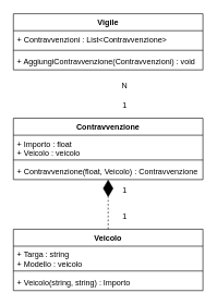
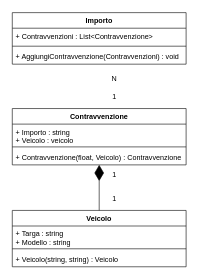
  <mxCell id="0" />
  <mxCell id="1" parent="0" />
- <mxCell id="2" value="Vigile" style="swimlane;fontStyle=1;align=center;verticalAlign=top;childLayout=stackLayout;horizontal=1;startSize=26;horizontalStack=0;resizeParent=1;resizeParentMax=0;resizeLast=0;collapsible=1;marginBottom=0;" vertex="1" parent="1"><mxGeometry x="20" y="20" width="290" height="86" as="geometry" /></mxCell>
+ <mxCell id="2" value="Importo" style="swimlane;fontStyle=1;align=center;verticalAlign=top;childLayout=stackLayout;horizontal=1;startSize=26;horizontalStack=0;resizeParent=1;resizeParentMax=0;resizeLast=0;collapsible=1;marginBottom=0;" vertex="1" parent="1"><mxGeometry x="20" y="20" width="290" height="86" as="geometry" /></mxCell>
  <mxCell id="3" value="+ Contravvenzioni : List&lt;Contravvenzione&gt;" style="text;strokeColor=none;fillColor=none;align=left;verticalAlign=top;spacingLeft=4;spacingRight=4;overflow=hidden;rotatable=0;points=[[0,0.5],[1,0.5]];portConstraint=eastwest;" vertex="1" parent="2"><mxGeometry y="26" width="290" height="26" as="geometry" /></mxCell>
  <mxCell id="4" value="" style="line;strokeWidth=1;fillColor=none;align=left;verticalAlign=middle;spacingTop=-1;spacingLeft=3;spacingRight=3;rotatable=0;labelPosition=right;points=[];portConstraint=eastwest;" vertex="1" parent="2"><mxGeometry y="52" width="290" height="8" as="geometry" /></mxCell>
  <mxCell id="5" value="+ AggiungiContravvenzione(Contravvenzioni) : void" style="text;strokeColor=none;fillColor=none;align=left;verticalAlign=top;spacingLeft=4;spacingRight=4;overflow=hidden;rotatable=0;points=[[0,0.5],[1,0.5]];portConstraint=eastwest;" vertex="1" parent="2"><mxGeometry y="60" width="290" height="26" as="geometry" /></mxCell>
  <mxCell id="6" value="Contravvenzione" style="swimlane;fontStyle=1;align=center;verticalAlign=top;childLayout=stackLayout;horizontal=1;startSize=26;horizontalStack=0;resizeParent=1;resizeParentMax=0;resizeLast=0;collapsible=1;marginBottom=0;" vertex="1" parent="1"><mxGeometry x="20" y="180" width="290" height="94" as="geometry" /></mxCell>
- <mxCell id="7" value="+ Importo : float&#10;+ Veicolo : veicolo" style="text;strokeColor=none;fillColor=none;align=left;verticalAlign=top;spacingLeft=4;spacingRight=4;overflow=hidden;rotatable=0;points=[[0,0.5],[1,0.5]];portConstraint=eastwest;" vertex="1" parent="6"><mxGeometry y="26" width="290" height="34" as="geometry" /></mxCell>
+ <mxCell id="7" value="+ Importo : string&#10;+ Veicolo : veicolo" style="text;strokeColor=none;fillColor=none;align=left;verticalAlign=top;spacingLeft=4;spacingRight=4;overflow=hidden;rotatable=0;points=[[0,0.5],[1,0.5]];portConstraint=eastwest;" vertex="1" parent="6"><mxGeometry y="26" width="290" height="34" as="geometry" /></mxCell>
  <mxCell id="8" value="" style="line;strokeWidth=1;fillColor=none;align=left;verticalAlign=middle;spacingTop=-1;spacingLeft=3;spacingRight=3;rotatable=0;labelPosition=right;points=[];portConstraint=eastwest;" vertex="1" parent="6"><mxGeometry y="60" width="290" height="8" as="geometry" /></mxCell>
  <mxCell id="9" value="+ Contravvenzione(float, Veicolo) : Contravvenzione&#10;" style="text;strokeColor=none;fillColor=none;align=left;verticalAlign=top;spacingLeft=4;spacingRight=4;overflow=hidden;rotatable=0;points=[[0,0.5],[1,0.5]];portConstraint=eastwest;" vertex="1" parent="6"><mxGeometry y="68" width="290" height="26" as="geometry" /></mxCell>
  <mxCell id="10" value="Veicolo" style="swimlane;fontStyle=1;align=center;verticalAlign=top;childLayout=stackLayout;horizontal=1;startSize=26;horizontalStack=0;resizeParent=1;resizeParentMax=0;resizeLast=0;collapsible=1;marginBottom=0;" vertex="1" parent="1"><mxGeometry x="20" y="350" width="290" height="94" as="geometry" /></mxCell>
- <mxCell id="11" value="+ Targa : string&#10;+ Modello : veicolo" style="text;strokeColor=none;fillColor=none;align=left;verticalAlign=top;spacingLeft=4;spacingRight=4;overflow=hidden;rotatable=0;points=[[0,0.5],[1,0.5]];portConstraint=eastwest;" vertex="1" parent="10"><mxGeometry y="26" width="290" height="34" as="geometry" /></mxCell>
+ <mxCell id="11" value="+ Targa : string&#10;+ Modello : string" style="text;strokeColor=none;fillColor=none;align=left;verticalAlign=top;spacingLeft=4;spacingRight=4;overflow=hidden;rotatable=0;points=[[0,0.5],[1,0.5]];portConstraint=eastwest;" vertex="1" parent="10"><mxGeometry y="26" width="290" height="34" as="geometry" /></mxCell>
  <mxCell id="12" value="" style="line;strokeWidth=1;fillColor=none;align=left;verticalAlign=middle;spacingTop=-1;spacingLeft=3;spacingRight=3;rotatable=0;labelPosition=right;points=[];portConstraint=eastwest;" vertex="1" parent="10"><mxGeometry y="60" width="290" height="8" as="geometry" /></mxCell>
- <mxCell id="13" value="+ Veicolo(string, string) : Importo" style="text;strokeColor=none;fillColor=none;align=left;verticalAlign=top;spacingLeft=4;spacingRight=4;overflow=hidden;rotatable=0;points=[[0,0.5],[1,0.5]];portConstraint=eastwest;" vertex="1" parent="10"><mxGeometry y="68" width="290" height="26" as="geometry" /></mxCell>
- <mxCell id="14" value="" style="endArrow=diamondThin;endFill=1;endSize=24;html=1;dashed=1;" edge="1" parent="1" source="10" target="6"><mxGeometry width="160" relative="1" as="geometry"><mxPoint x="-10" y="600" as="sourcePoint" /><mxPoint x="150" y="600" as="targetPoint" /></mxGeometry></mxCell>
+ <mxCell id="13" value="+ Veicolo(string, string) : Veicolo" style="text;strokeColor=none;fillColor=none;align=left;verticalAlign=top;spacingLeft=4;spacingRight=4;overflow=hidden;rotatable=0;points=[[0,0.5],[1,0.5]];portConstraint=eastwest;" vertex="1" parent="10"><mxGeometry y="68" width="290" height="26" as="geometry" /></mxCell>
+ <mxCell id="14" value="" style="endArrow=diamondThin;endFill=1;endSize=24;html=1;" edge="1" parent="1" source="10" target="6"><mxGeometry width="160" relative="1" as="geometry"><mxPoint x="-10" y="600" as="sourcePoint" /><mxPoint x="150" y="600" as="targetPoint" /></mxGeometry></mxCell>
  <mxCell id="15" value="1" style="text;html=1;align=center;verticalAlign=middle;resizable=0;points=[];autosize=1;" vertex="1" parent="1"><mxGeometry x="180" y="280" width="20" height="20" as="geometry" /></mxCell>
  <mxCell id="16" value="1" style="text;html=1;align=center;verticalAlign=middle;resizable=0;points=[];autosize=1;" vertex="1" parent="1"><mxGeometry x="180" y="320" width="20" height="20" as="geometry" /></mxCell>
  <mxCell id="17" value="1" style="text;html=1;align=center;verticalAlign=middle;resizable=0;points=[];autosize=1;" vertex="1" parent="1"><mxGeometry x="180" y="150" width="20" height="20" as="geometry" /></mxCell>
  <mxCell id="18" value="N" style="text;html=1;align=center;verticalAlign=middle;resizable=0;points=[];autosize=1;" vertex="1" parent="1"><mxGeometry x="180" y="121" width="20" height="20" as="geometry" /></mxCell>
